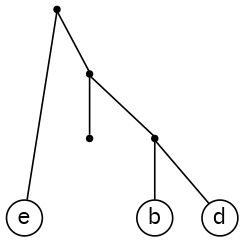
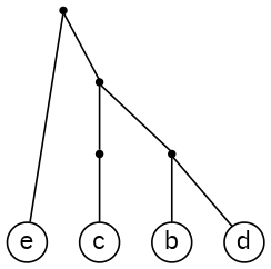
  graph {
    fontname="IBM Plex Mono"
    node [fixedsize=true fontname="IBM Plex Mono" shape=circle]
    edge [arrowType=none fontname="IBM Plex Mono"]
    b [height=0.3 width=0.3]
+   c [height=0.3 width=0.3]
    d [height=0.3 width=0.3]
    e [height=0.3 width=0.3]
    1 [height=default shape=point width=default]
    2 [height=default shape=point width=default]
    3 [height=default shape=point width=default]
    4 [height=default shape=point width=default]
    subgraph sub_1 {
      rank=same
      b
+     c
      d
      e
    }
+   1 -- c
    2 -- b
    2 -- d
    3 -- 1
    3 -- 2
    4 -- e
    4 -- 3
  }
